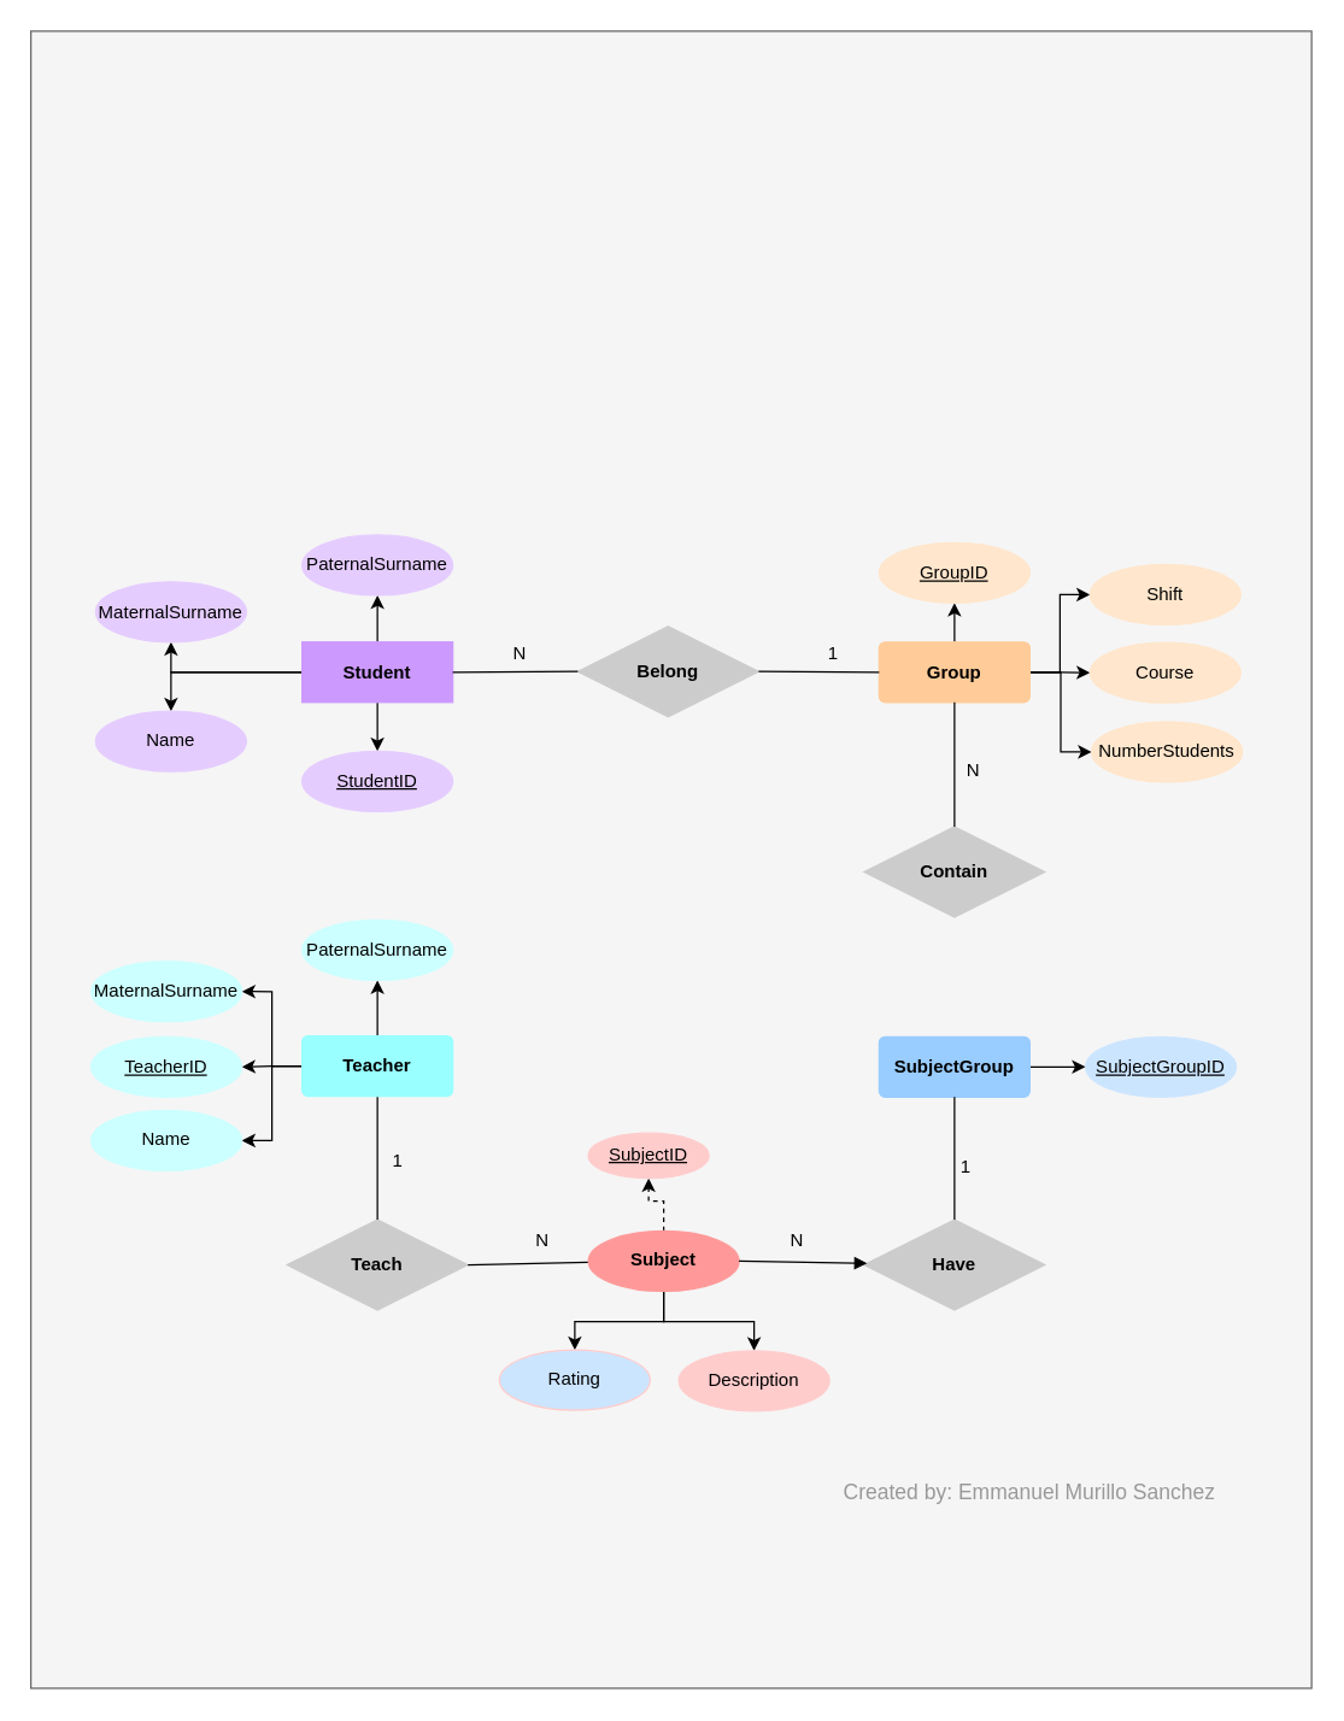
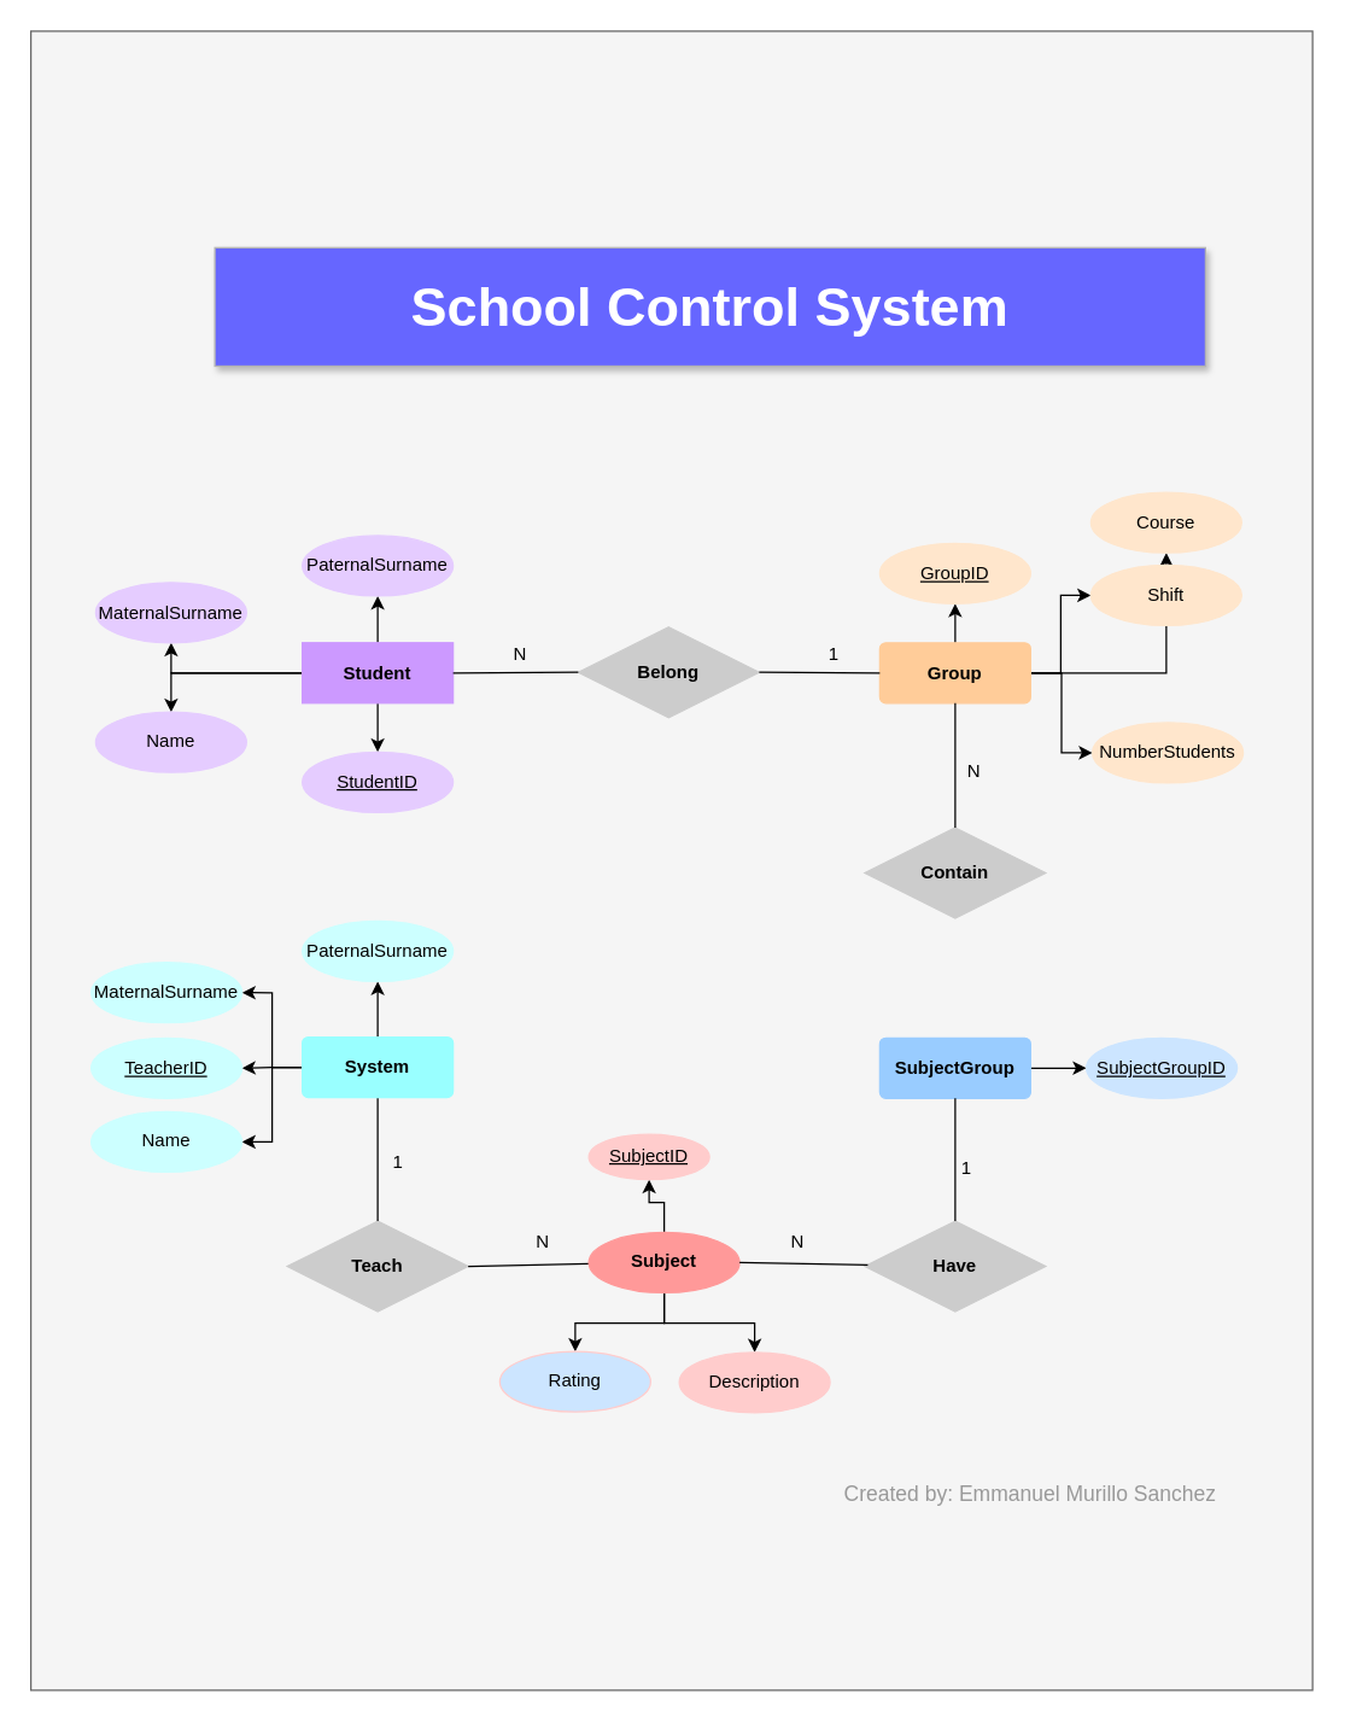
  <mxCell id="0" />
  <mxCell id="1" parent="0" />
  <mxCell id="2" value="" style="rounded=0;whiteSpace=wrap;html=1;fontSize=36;glass=0;shadow=0;sketch=0;fillColor=#f5f5f5;fontColor=#333333;strokeColor=#666666;" vertex="1" parent="1"><mxGeometry x="20" width="850" height="1100" as="geometry" y="20" /></mxCell>
  <mxCell id="3" style="edgeStyle=orthogonalEdgeStyle;rounded=0;orthogonalLoop=1;jettySize=auto;html=1;" edge="1" parent="1" source="7" target="10"><mxGeometry relative="1" as="geometry" /></mxCell>
  <mxCell id="4" style="edgeStyle=orthogonalEdgeStyle;rounded=0;orthogonalLoop=1;jettySize=auto;html=1;entryX=0;entryY=0.5;entryDx=0;entryDy=0;fontSize=24;" edge="1" parent="1" source="7" target="9"><mxGeometry relative="1" as="geometry" /></mxCell>
  <mxCell id="5" style="edgeStyle=orthogonalEdgeStyle;rounded=0;orthogonalLoop=1;jettySize=auto;html=1;fontSize=24;" edge="1" parent="1" source="7" target="8"><mxGeometry relative="1" as="geometry" /></mxCell>
  <mxCell id="6" style="edgeStyle=orthogonalEdgeStyle;rounded=0;orthogonalLoop=1;jettySize=auto;html=1;entryX=0;entryY=0.5;entryDx=0;entryDy=0;fontSize=24;" edge="1" parent="1" source="7" target="40"><mxGeometry relative="1" as="geometry" /></mxCell>
  <mxCell id="7" value="&lt;b&gt;Group&lt;/b&gt;" style="rounded=1;arcSize=10;whiteSpace=wrap;html=1;align=center;fillColor=#FFCC99;strokeColor=#FFCC99;" vertex="1" parent="1"><mxGeometry x="583" y="425.55" width="100" height="40" as="geometry" /></mxCell>
- <mxCell id="8" value="Course" style="ellipse;whiteSpace=wrap;html=1;align=center;fillColor=#FFE6CC;strokeColor=#FFE6CC;" vertex="1" parent="1"><mxGeometry x="723" y="425.84" width="100" height="40" as="geometry" /></mxCell>
+ <mxCell id="8" value="Course" style="ellipse;whiteSpace=wrap;html=1;align=center;fillColor=#FFE6CC;strokeColor=#FFE6CC;" vertex="1" parent="1"><mxGeometry x="723" y="325.84" width="100" height="40" as="geometry" /></mxCell>
  <mxCell id="9" value="Shift" style="ellipse;whiteSpace=wrap;html=1;align=center;fillColor=#FFE6CC;strokeColor=#FFE6CC;" vertex="1" parent="1"><mxGeometry x="723" y="374" width="100" height="40" as="geometry" /></mxCell>
  <mxCell id="10" value="GroupID" style="ellipse;whiteSpace=wrap;html=1;align=center;fontStyle=4;fillColor=#FFE6CC;strokeColor=#FFE6CC;" vertex="1" parent="1"><mxGeometry x="583" y="359.55" width="100" height="40" as="geometry" /></mxCell>
  <mxCell id="11" value="&lt;b&gt;Belong&lt;/b&gt;" style="shape=rhombus;perimeter=rhombusPerimeter;whiteSpace=wrap;html=1;align=center;fillColor=#CCCCCC;strokeColor=#CCCCCC;" vertex="1" parent="1"><mxGeometry x="383" y="415.05" width="120" height="60" as="geometry" /></mxCell>
  <mxCell id="12" style="edgeStyle=orthogonalEdgeStyle;rounded=0;orthogonalLoop=1;jettySize=auto;html=1;fontSize=24;" edge="1" parent="1" source="16" target="30"><mxGeometry relative="1" as="geometry"><mxPoint x="200" y="448.49" as="sourcePoint" /></mxGeometry></mxCell>
  <mxCell id="13" style="edgeStyle=orthogonalEdgeStyle;rounded=0;orthogonalLoop=1;jettySize=auto;html=1;fontSize=24;exitX=0;exitY=0.5;exitDx=0;exitDy=0;entryX=0.5;entryY=1;entryDx=0;entryDy=0;" edge="1" parent="1" source="16" target="17"><mxGeometry relative="1" as="geometry"><mxPoint x="171" y="448.49" as="sourcePoint" /></mxGeometry></mxCell>
  <mxCell id="14" style="edgeStyle=orthogonalEdgeStyle;rounded=0;orthogonalLoop=1;jettySize=auto;html=1;fontSize=24;exitX=0;exitY=0.5;exitDx=0;exitDy=0;" edge="1" parent="1" source="16" target="18"><mxGeometry relative="1" as="geometry"><mxPoint x="171" y="448.49" as="sourcePoint" /></mxGeometry></mxCell>
  <mxCell id="15" style="edgeStyle=orthogonalEdgeStyle;rounded=0;orthogonalLoop=1;jettySize=auto;html=1;fontSize=24;" edge="1" parent="1" source="16" target="19"><mxGeometry relative="1" as="geometry"><mxPoint x="200" y="448.49" as="sourcePoint" /></mxGeometry></mxCell>
  <mxCell id="16" value="&lt;b&gt;Student&lt;/b&gt;" style="arcSize=10;whiteSpace=wrap;html=1;align=center;strokeColor=#CC99FF;fillColor=#CC99FF;rounded=0;" vertex="1" parent="1"><mxGeometry x="200" y="425.5" width="100" height="40" as="geometry" /></mxCell>
  <mxCell id="17" value="MaternalSurname" style="ellipse;whiteSpace=wrap;html=1;align=center;fillColor=#E5CCFF;strokeColor=#E5CCFF;" vertex="1" parent="1"><mxGeometry x="63" y="385.5" width="100" height="40" as="geometry" /></mxCell>
  <mxCell id="18" value="Name" style="ellipse;whiteSpace=wrap;html=1;align=center;fillColor=#E5CCFF;strokeColor=#E5CCFF;" vertex="1" parent="1"><mxGeometry x="63" y="471.44" width="100" height="40" as="geometry" /></mxCell>
  <mxCell id="19" value="StudentID" style="ellipse;whiteSpace=wrap;html=1;align=center;fontStyle=4;fillColor=#E5CCFF;strokeColor=#E5CCFF;" vertex="1" parent="1"><mxGeometry x="200" y="498" width="100" height="40" as="geometry" /></mxCell>
  <mxCell id="20" value="" style="endArrow=none;html=1;rounded=0;exitX=0;exitY=0.5;exitDx=0;exitDy=0;entryX=1;entryY=0.5;entryDx=0;entryDy=0;" edge="1" parent="1" source="7" target="11"><mxGeometry relative="1" as="geometry"><mxPoint x="503" y="446.05" as="sourcePoint" /><mxPoint x="493" y="515.05" as="targetPoint" /></mxGeometry></mxCell>
  <mxCell id="21" value="1" style="resizable=0;html=1;align=right;verticalAlign=bottom;" connectable="0" vertex="1" parent="20"><mxGeometry x="1" relative="1" as="geometry"><mxPoint x="53" y="-4" as="offset" /></mxGeometry></mxCell>
  <mxCell id="22" value="" style="endArrow=none;html=1;rounded=0;exitX=0;exitY=0.5;exitDx=0;exitDy=0;entryX=1;entryY=0.5;entryDx=0;entryDy=0;" edge="1" parent="1" source="11" target="16"><mxGeometry relative="1" as="geometry"><mxPoint x="223" y="675.05" as="sourcePoint" /><mxPoint x="320" y="460" as="targetPoint" /></mxGeometry></mxCell>
  <mxCell id="23" value="N" style="resizable=0;html=1;align=right;verticalAlign=bottom;" connectable="0" vertex="1" parent="22"><mxGeometry x="1" relative="1" as="geometry"><mxPoint x="49" y="-4" as="offset" /></mxGeometry></mxCell>
  <mxCell id="24" value="&lt;b&gt;Teach&lt;/b&gt;" style="shape=rhombus;perimeter=rhombusPerimeter;whiteSpace=wrap;html=1;align=center;fillColor=#CCCCCC;strokeColor=#CCCCCC;" vertex="1" parent="1"><mxGeometry x="190" y="808.96" width="120" height="60" as="geometry" /></mxCell>
  <mxCell id="25" value="" style="endArrow=none;html=1;rounded=0;exitX=0.5;exitY=0;exitDx=0;exitDy=0;" edge="1" parent="1" source="24" target="35"><mxGeometry relative="1" as="geometry"><mxPoint x="191.836" y="838.542" as="sourcePoint" /><mxPoint x="108" y="837.95" as="targetPoint" /></mxGeometry></mxCell>
  <mxCell id="26" value="1" style="resizable=0;html=1;align=right;verticalAlign=bottom;" connectable="0" vertex="1" parent="25"><mxGeometry x="1" relative="1" as="geometry"><mxPoint x="17" y="51" as="offset" /></mxGeometry></mxCell>
  <mxCell id="27" value="" style="endArrow=none;html=1;rounded=0;exitX=1;exitY=0.5;exitDx=0;exitDy=0;" edge="1" parent="1" source="24" target="44"><mxGeometry relative="1" as="geometry"><mxPoint x="530" y="618.96" as="sourcePoint" /><mxPoint x="390" y="838.96" as="targetPoint" /></mxGeometry></mxCell>
  <mxCell id="28" value="N" style="resizable=0;html=1;align=right;verticalAlign=bottom;" connectable="0" vertex="1" parent="27"><mxGeometry x="1" relative="1" as="geometry"><mxPoint x="-26" y="-6" as="offset" /></mxGeometry></mxCell>
+ <mxCell id="29" value="&lt;b&gt;&lt;font style=&quot;font-size: 36px;&quot;&gt;School Control System&lt;/font&gt;&lt;/b&gt;" style="text;html=1;strokeColor=#B3B3B3;fillColor=#6666FF;align=center;verticalAlign=middle;rounded=0;shadow=1;fontColor=#FFFFFF;gradientColor=none;whiteSpace=wrap;" vertex="1" parent="1"><mxGeometry x="142" y="163.55" width="657" height="78.51" as="geometry" /></mxCell>
  <mxCell id="30" value="PaternalSurname" style="ellipse;whiteSpace=wrap;html=1;align=center;fillColor=#E5CCFF;strokeColor=#E5CCFF;" vertex="1" parent="1"><mxGeometry x="200" y="354.49" width="100" height="40" as="geometry" /></mxCell>
  <mxCell id="31" style="edgeStyle=orthogonalEdgeStyle;rounded=0;orthogonalLoop=1;jettySize=auto;html=1;fontSize=24;" edge="1" parent="1" source="35" target="39"><mxGeometry relative="1" as="geometry"><mxPoint x="7" y="840.95" as="sourcePoint" /></mxGeometry></mxCell>
  <mxCell id="32" style="edgeStyle=orthogonalEdgeStyle;rounded=0;orthogonalLoop=1;jettySize=auto;html=1;entryX=1;entryY=0.5;entryDx=0;entryDy=0;fontSize=24;" edge="1" parent="1" source="35" target="36"><mxGeometry relative="1" as="geometry" /></mxCell>
  <mxCell id="33" style="edgeStyle=orthogonalEdgeStyle;rounded=0;orthogonalLoop=1;jettySize=auto;html=1;entryX=1;entryY=0.5;entryDx=0;entryDy=0;fontSize=24;" edge="1" parent="1" source="35" target="38"><mxGeometry relative="1" as="geometry" /></mxCell>
  <mxCell id="34" style="edgeStyle=orthogonalEdgeStyle;rounded=0;orthogonalLoop=1;jettySize=auto;html=1;entryX=1;entryY=0.5;entryDx=0;entryDy=0;fontSize=24;" edge="1" parent="1" source="35" target="37"><mxGeometry relative="1" as="geometry" /></mxCell>
- <mxCell id="35" value="&lt;b&gt;Teacher&lt;/b&gt;" style="rounded=1;arcSize=10;whiteSpace=wrap;html=1;align=center;fillColor=#99FFFF;strokeColor=#99FFFF;" vertex="1" parent="1"><mxGeometry x="200" y="686.95" width="100" height="40" as="geometry" /></mxCell>
+ <mxCell id="35" value="&lt;b&gt;System&lt;/b&gt;" style="rounded=1;arcSize=10;whiteSpace=wrap;html=1;align=center;fillColor=#99FFFF;strokeColor=#99FFFF;" vertex="1" parent="1"><mxGeometry x="200" y="686.95" width="100" height="40" as="geometry" /></mxCell>
  <mxCell id="36" value="MaternalSurname" style="ellipse;whiteSpace=wrap;html=1;align=center;fillColor=#CCFFFF;strokeColor=#CCFFFF;" vertex="1" parent="1"><mxGeometry x="60" y="637.48" width="100" height="40" as="geometry" /></mxCell>
  <mxCell id="37" value="Name" style="ellipse;whiteSpace=wrap;html=1;align=center;fillColor=#CCFFFF;strokeColor=#CCFFFF;" vertex="1" parent="1"><mxGeometry x="60" y="736.42" width="100" height="40" as="geometry" /></mxCell>
  <mxCell id="38" value="TeacherID" style="ellipse;whiteSpace=wrap;html=1;align=center;fontStyle=4;fillColor=#CCFFFF;strokeColor=#CCFFFF;" vertex="1" parent="1"><mxGeometry x="60" y="687.54" width="100" height="40" as="geometry" /></mxCell>
  <mxCell id="39" value="PaternalSurname" style="ellipse;whiteSpace=wrap;html=1;align=center;fillColor=#CCFFFF;strokeColor=#CCFFFF;" vertex="1" parent="1"><mxGeometry x="200" y="610" width="100" height="40" as="geometry" /></mxCell>
  <mxCell id="40" value="NumberStudents" style="ellipse;whiteSpace=wrap;html=1;align=center;fillColor=#FFE6CC;strokeColor=#FFE6CC;" vertex="1" parent="1"><mxGeometry x="724" y="478.4" width="100" height="40" as="geometry" /></mxCell>
- <mxCell id="41" style="edgeStyle=orthogonalEdgeStyle;rounded=0;orthogonalLoop=1;jettySize=auto;html=1;dashed=1;" edge="1" parent="1" source="44" target="46"><mxGeometry relative="1" as="geometry" /></mxCell>
+ <mxCell id="41" style="edgeStyle=orthogonalEdgeStyle;rounded=0;orthogonalLoop=1;jettySize=auto;html=1;" edge="1" parent="1" source="44" target="46"><mxGeometry relative="1" as="geometry" /></mxCell>
  <mxCell id="42" style="edgeStyle=orthogonalEdgeStyle;rounded=0;orthogonalLoop=1;jettySize=auto;html=1;entryX=0.5;entryY=0;entryDx=0;entryDy=0;" edge="1" parent="1" source="44" target="45"><mxGeometry relative="1" as="geometry" /></mxCell>
  <mxCell id="43" style="edgeStyle=orthogonalEdgeStyle;rounded=0;orthogonalLoop=1;jettySize=auto;html=1;entryX=0.5;entryY=0;entryDx=0;entryDy=0;fontSize=24;" edge="1" parent="1" source="44" target="47"><mxGeometry relative="1" as="geometry" /></mxCell>
  <mxCell id="44" value="&lt;b&gt;Subject&lt;/b&gt;" style="ellipse;whiteSpace=wrap;html=1;align=center;fillColor=#FF9999;strokeColor=#FF9999;" vertex="1" parent="1"><mxGeometry x="390" y="816.46" width="100" height="40" as="geometry" /></mxCell>
  <mxCell id="45" value="Description" style="ellipse;whiteSpace=wrap;html=1;align=center;fillColor=#FFCCCC;strokeColor=#FFCCCC;" vertex="1" parent="1"><mxGeometry x="450" y="895.95" width="100" height="40" as="geometry" /></mxCell>
  <mxCell id="46" value="SubjectID" style="ellipse;whiteSpace=wrap;html=1;align=center;fontStyle=4;fillColor=#FFCCCC;strokeColor=#FFCCCC;" vertex="1" parent="1"><mxGeometry x="390" y="751.41" width="80" height="30" as="geometry" /></mxCell>
  <mxCell id="47" value="Rating" style="ellipse;whiteSpace=wrap;html=1;align=center;fillColor=#cce5ff;strokeColor=#FFCCCC;" vertex="1" parent="1"><mxGeometry x="331" y="895.46" width="100" height="40" as="geometry" /></mxCell>
  <mxCell id="48" value="&lt;b&gt;Contain&lt;/b&gt;" style="shape=rhombus;perimeter=rhombusPerimeter;whiteSpace=wrap;html=1;align=center;fillColor=#CCCCCC;strokeColor=#CCCCCC;" vertex="1" parent="1"><mxGeometry x="573" y="548.06" width="120" height="60" as="geometry" /></mxCell>
  <mxCell id="49" value="&lt;b&gt;Have&lt;/b&gt;" style="shape=rhombus;perimeter=rhombusPerimeter;whiteSpace=wrap;html=1;align=center;fillColor=#CCCCCC;strokeColor=#CCCCCC;" vertex="1" parent="1"><mxGeometry x="573" y="808.96" width="120" height="60" as="geometry" /></mxCell>
  <mxCell id="50" style="edgeStyle=orthogonalEdgeStyle;rounded=0;orthogonalLoop=1;jettySize=auto;html=1;fontSize=24;" edge="1" parent="1" source="51" target="58"><mxGeometry relative="1" as="geometry" /></mxCell>
  <mxCell id="51" value="&lt;b&gt;SubjectGroup&lt;/b&gt;" style="rounded=1;arcSize=10;whiteSpace=wrap;html=1;align=center;fillColor=#99CCFF;strokeColor=#99CCFF;" vertex="1" parent="1"><mxGeometry x="583" y="687.54" width="100" height="40" as="geometry" /></mxCell>
- <mxCell id="52" value="" style="endArrow=block;html=1;rounded=0;exitX=1;exitY=0.5;exitDx=0;exitDy=0;" edge="1" parent="1" source="44" target="49"><mxGeometry relative="1" as="geometry"><mxPoint x="593" y="455.55" as="sourcePoint" /><mxPoint x="513" y="455.05" as="targetPoint" /></mxGeometry></mxCell>
+ <mxCell id="52" value="" style="endArrow=none;html=1;rounded=0;exitX=1;exitY=0.5;exitDx=0;exitDy=0;" edge="1" parent="1" source="44" target="49"><mxGeometry relative="1" as="geometry"><mxPoint x="593" y="455.55" as="sourcePoint" /><mxPoint x="513" y="455.05" as="targetPoint" /></mxGeometry></mxCell>
  <mxCell id="53" value="N" style="resizable=0;html=1;align=right;verticalAlign=bottom;" connectable="0" vertex="1" parent="52"><mxGeometry x="1" relative="1" as="geometry"><mxPoint x="-42" y="-7" as="offset" /></mxGeometry></mxCell>
  <mxCell id="54" value="" style="endArrow=none;html=1;rounded=0;exitX=0.5;exitY=1;exitDx=0;exitDy=0;entryX=0.5;entryY=0;entryDx=0;entryDy=0;" edge="1" parent="1" source="51" target="49"><mxGeometry relative="1" as="geometry"><mxPoint x="500" y="846.46" as="sourcePoint" /><mxPoint x="585.027" y="847.946" as="targetPoint" /></mxGeometry></mxCell>
  <mxCell id="55" value="1" style="resizable=0;html=1;align=right;verticalAlign=bottom;" connectable="0" vertex="1" parent="54"><mxGeometry x="1" relative="1" as="geometry"><mxPoint x="11" y="-27" as="offset" /></mxGeometry></mxCell>
  <mxCell id="56" value="" style="endArrow=none;html=1;rounded=0;exitX=0.5;exitY=1;exitDx=0;exitDy=0;entryX=0.5;entryY=0;entryDx=0;entryDy=0;" edge="1" parent="1" source="7" target="48"><mxGeometry relative="1" as="geometry"><mxPoint x="393" y="455.05" as="sourcePoint" /><mxPoint x="310" y="455.5" as="targetPoint" /></mxGeometry></mxCell>
  <mxCell id="57" value="N" style="resizable=0;html=1;align=right;verticalAlign=bottom;" connectable="0" vertex="1" parent="56"><mxGeometry x="1" relative="1" as="geometry"><mxPoint x="17" y="-30" as="offset" /></mxGeometry></mxCell>
  <mxCell id="58" value="SubjectGroupID" style="ellipse;whiteSpace=wrap;html=1;align=center;fontStyle=4;fillColor=#CCE5FF;strokeColor=#CCE5FF;" vertex="1" parent="1"><mxGeometry x="720" y="687.54" width="100" height="40" as="geometry" /></mxCell>
  <mxCell id="59" value="Created by: Emmanuel Murillo Sanchez" style="text;html=1;strokeColor=none;fillColor=none;align=center;verticalAlign=middle;whiteSpace=wrap;rounded=0;shadow=1;glass=0;labelBackgroundColor=none;sketch=0;fontSize=14;fontColor=#999999;" vertex="1" parent="1"><mxGeometry x="554" y="975" width="258" height="30" as="geometry" /></mxCell>
